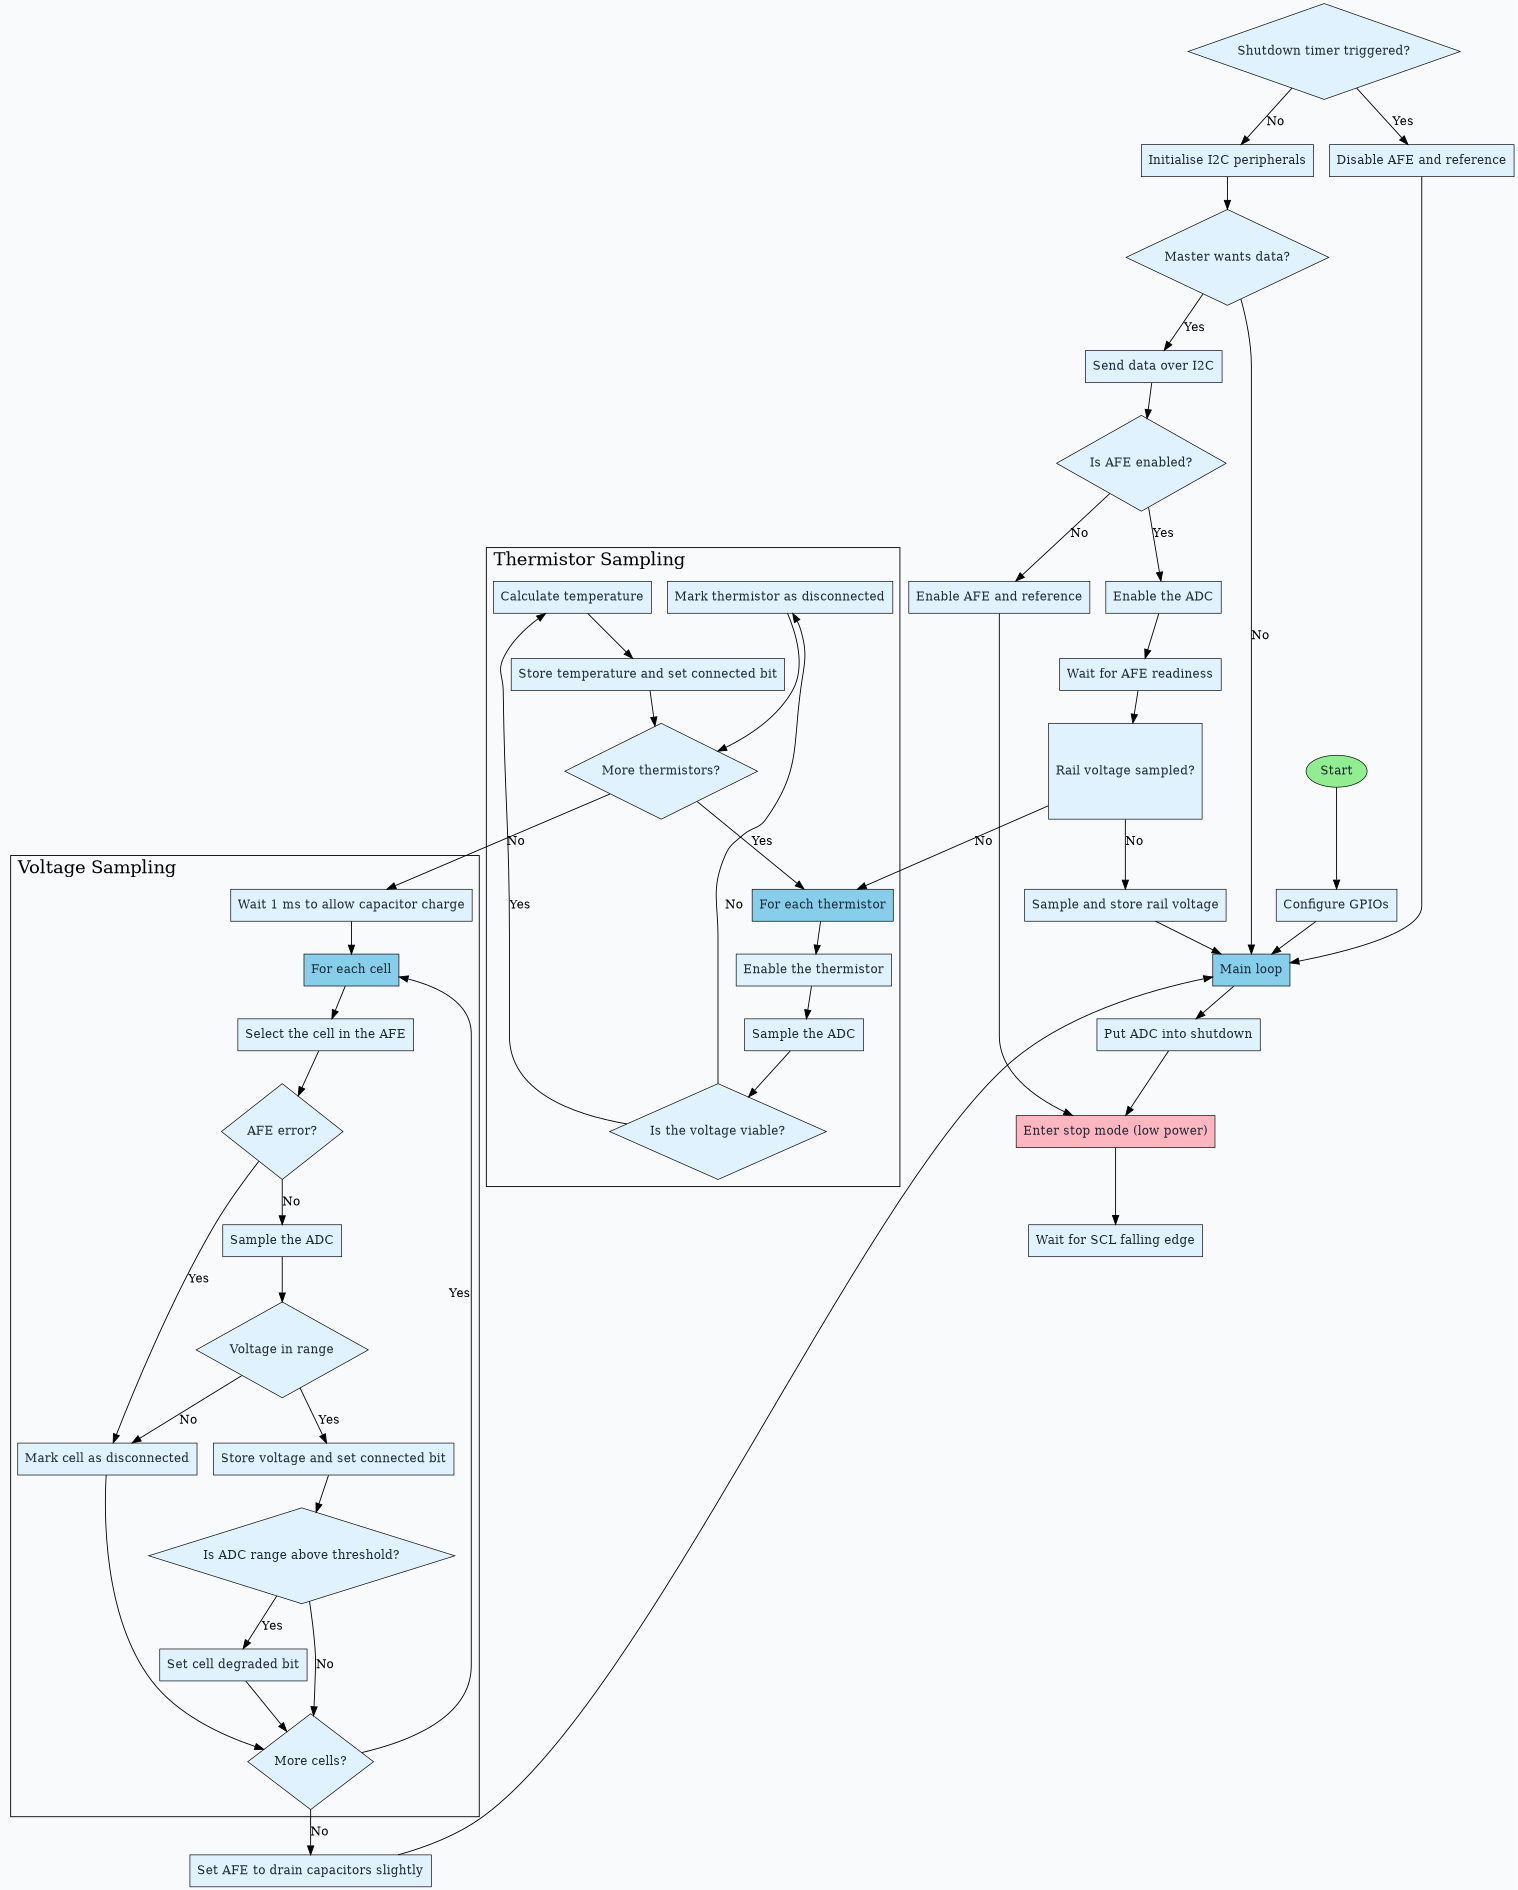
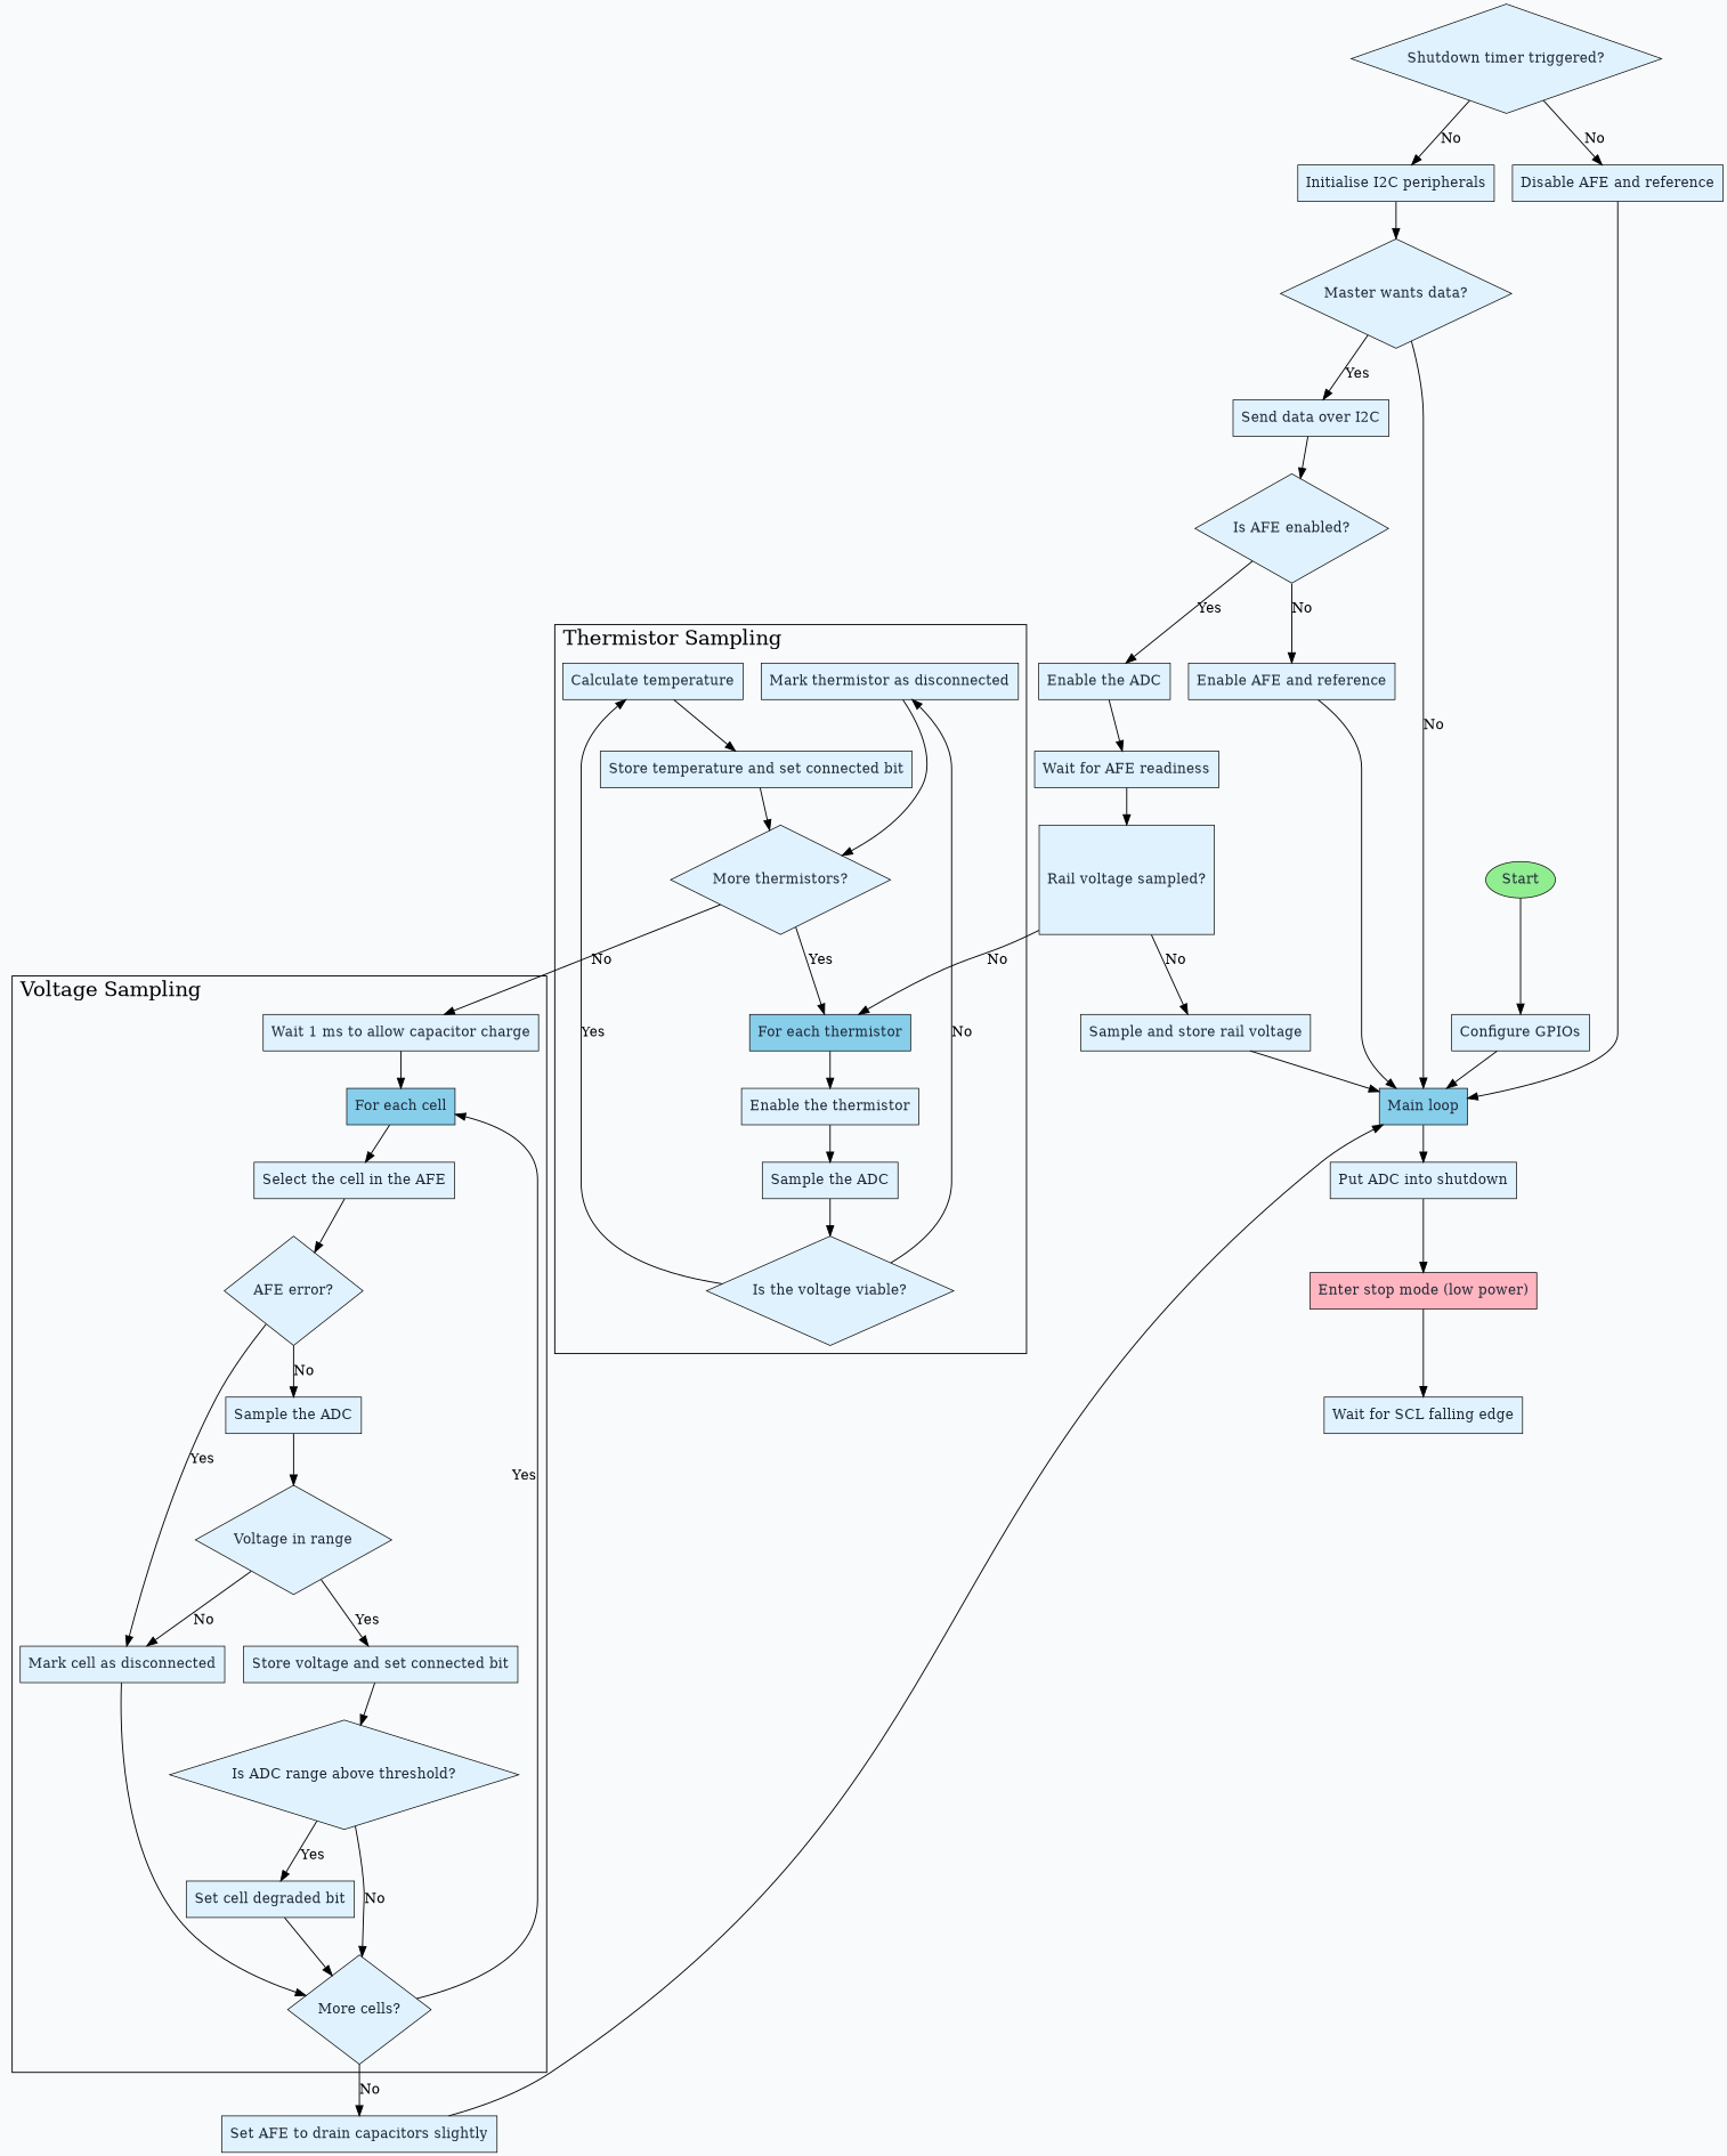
  digraph {
    bgcolor="#f9fafb"
    node [fillcolor="#e0f2fe" fontcolor="#1f2937" penwidth=0.75 shape=box style=filled]
    n1 [label="Mark thermistor as disconnected"]
    n2 [label="Calculate temperature"]
    n3 [fillcolor="#87ceeb" label="For each thermistor"]
    n4 [label="Enable the thermistor"]
    n5 [label="Sample the ADC"]
    n6 [height=1.5 label="Is the voltage viable?" shape=diamond]
    n7 [height=1.5 label="More thermistors?" shape=diamond]
    n8 [label="Store temperature and set connected bit"]
    n9 [label="Wait 1 ms to allow capacitor charge"]
    n10 [fillcolor="#87ceeb" label="For each cell"]
    n11 [label="Select the cell in the AFE"]
    n12 [height=1.5 label="AFE error?" shape=diamond]
    n13 [label="Mark cell as disconnected"]
    n14 [label="Sample the ADC"]
    n15 [height=1.5 label="More cells?" shape=diamond]
    n16 [height=1.5 label="Voltage in range" shape=diamond]
    n17 [label="Store voltage and set connected bit"]
    n18 [height=1.5 label="Is ADC range above threshold?" shape=diamond]
    n19 [label="Set cell degraded bit"]
    n20 [label="Set AFE to drain capacitors slightly"]
    n21 [fillcolor="#90ee90" label=Start shape=oval]
    n22 [label="Configure GPIOs"]
    n23 [fillcolor="#87ceeb" label="Main loop"]
    n24 [label="Put ADC into shutdown"]
    n25 [fillcolor="#ffb6c1" label="Enter stop mode (low power)"]
    n26 [label="Wait for SCL falling edge"]
    n27 [height=1.5 label="Shutdown timer triggered?" shape=diamond]
    n28 [label="Disable AFE and reference"]
    n29 [label="Initialise I2C peripherals"]
    n30 [height=1.5 label="Master wants data?" shape=diamond]
    n31 [label="Send data over I2C"]
    n32 [height=1.5 label="Is AFE enabled?" shape=diamond]
    n33 [label="Enable AFE and reference"]
    n34 [label="Enable the ADC"]
    n35 [label="Wait for AFE readiness"]
    n36 [height=1.5 label="Rail voltage sampled?"]
    n37 [label="Sample and store rail voltage"]
    subgraph cluster_1 {
      fontsize=20
      label="Thermistor Sampling"
      labeljust=l
      n3
      n4
      n5
      n6
      n7
      n8
      subgraph sub_2 {
        fontsize=20
        label="Thermistor Sampling"
        labeljust=l
        rank=same
        n1
        n2
      }
    }
    subgraph cluster_3 {
      fontsize=20
      label="Voltage Sampling"
      labeljust=l
      n9
      n10
      n11
      n12
      n13
      n14
      n15
      n16
      n17
      n18
      n19
    }
    n1 -> n7
    n2 -> n8
    n3 -> n4
    n4 -> n5
    n5 -> n6
    n6 -> n1 [label=No]
    n6 -> n2 [label=Yes]
    n7 -> n3 [label=Yes]
    n7 -> n9 [label=No]
    n8 -> n7
    n9 -> n10
    n10 -> n11
    n11 -> n12
    n12 -> n13 [label=Yes]
    n12 -> n14 [label=No]
    n13 -> n15
    n14 -> n16
    n15 -> n10 [xlabel=Yes]
    n15 -> n20 [label=No]
    n16 -> n13 [label=No]
    n16 -> n17 [label=Yes]
    n17 -> n18
    n18 -> n15 [label=No]
    n18 -> n19 [label=Yes]
    n19 -> n15
    n20 -> n23 [constraint=false]
    n21 -> n22
    n22 -> n23
    n23 -> n24
    n24 -> n25
    n25 -> n26
-   n27 -> n28 [label=Yes]
+   n27 -> n28 [label=No]
    n27 -> n29 [label=No]
    n28 -> n23
    n29 -> n30
    n30 -> n23 [label=No]
    n30 -> n31 [label=Yes]
    n31 -> n32
    n32 -> n33 [label=No]
    n32 -> n34 [label=Yes]
-   n33 -> n25
+   n33 -> n23
    n34 -> n35
    n35 -> n36
    n36 -> n3 [label=No]
    n36 -> n37 [label=No]
    n37 -> n23
  }
